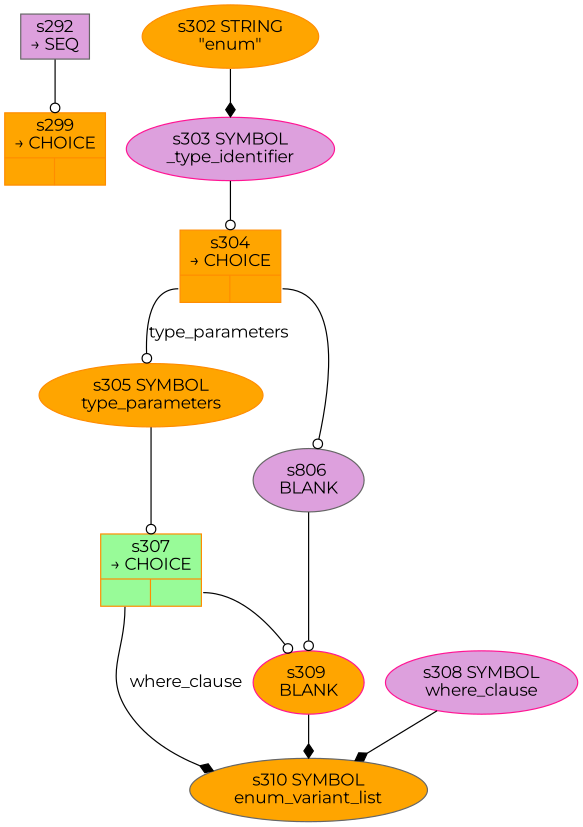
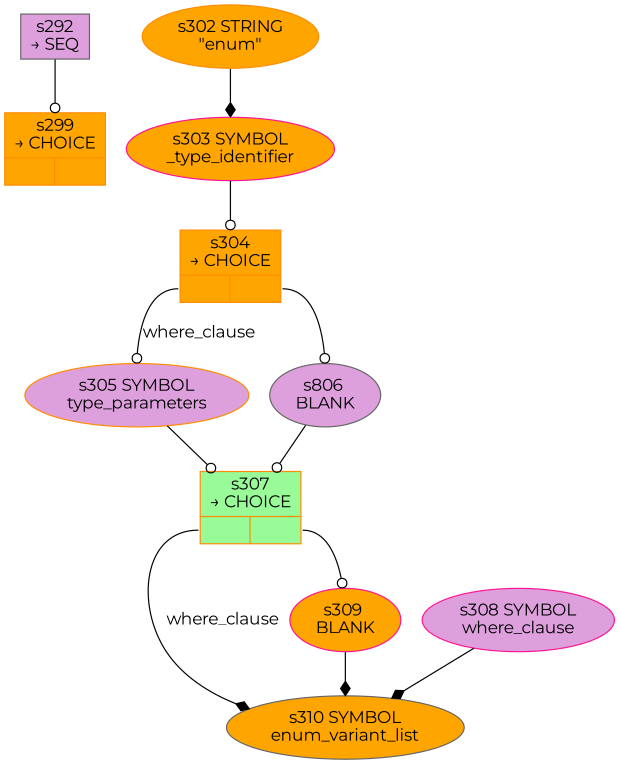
  digraph {
    fontname=Montserrat
    rankdir=TB
    node [color=darkorange fillcolor=plum fontname=Montserrat style=filled]
    edge [arrowhead=odot fontname=Montserrat]
    n1 [color=gray40 fixedsize=false label="s292\n&rarr; SEQ" peripheries=1 shape=record]
    n2 [fillcolor=orange fixedsize=false label="{s299\n&rarr; CHOICE|{<p0>|<p1>}}" peripheries=1 shape=record]
    n3 [fillcolor=orange label="s302 STRING\n\"enum\""]
-   n4 [color=deeppink label="s303 SYMBOL\n_type_identifier"]
+   n4 [color=deeppink fillcolor=orange label="s303 SYMBOL\n_type_identifier"]
    n5 [fillcolor=orange fixedsize=false label="{s304\n&rarr; CHOICE|{<p0>|<p1>}}" peripheries=1 shape=record]
-   n6 [fillcolor=orange label="s305 SYMBOL\ntype_parameters"]
+   n6 [label="s305 SYMBOL\ntype_parameters"]
    n7 [color=gray40 label="s806 \nBLANK"]
    n8 [fillcolor=palegreen fixedsize=false label="{s307\n&rarr; CHOICE|{<p0>|<p1>}}" peripheries=1 shape=record]
    n9 [color=deeppink fillcolor=orange label="s309 \nBLANK"]
    n10 [color=gray40 fillcolor=orange label="s310 SYMBOL\nenum_variant_list"]
    n11 [color=deeppink label="s308 SYMBOL\nwhere_clause"]
    n1 -> n2
    n3 -> n4 [arrowhead=diamond]
    n4 -> n5
-   n5 -> n6 [label=type_parameters tailport=p0]
+   n5 -> n6 [label=where_clause tailport=p0]
    n5 -> n7 [tailport=p1]
    n6 -> n8
-   n7 -> n9
+   n7 -> n8
    n8 -> n9 [tailport=p1]
    n8 -> n10 [arrowhead=diamond label=where_clause tailport=p0]
    n9 -> n10 [arrowhead=diamond]
    n11 -> n10 [arrowhead=diamond]
  }
